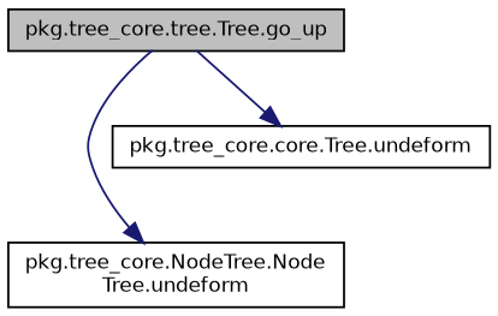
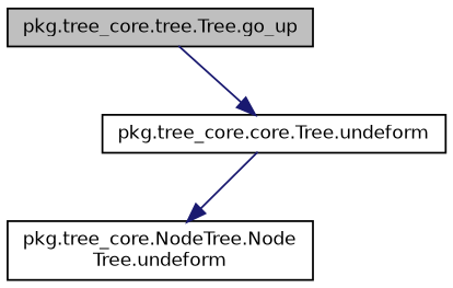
  digraph {
    rankdir=TB
    node [color=black fillcolor=white fontname=Helvetica fontsize=10 shape=record style=filled]
    edge [color=midnightblue fontname=Helvetica fontsize=10 labelfontname=Helvetica labelfontsize=10 style=solid]
    n1 [fillcolor=grey75 fontcolor=black height=0.2 label="pkg.tree_core.tree.Tree.go_up" width=0.4]
    n2 [height=0.2 label="pkg.tree_core.NodeTree.Node\lTree.undeform" width=0.4]
    n3 [height=0.2 label="pkg.tree_core.core.Tree.undeform" width=0.4]
-   n1 -> n2
+   n3 -> n2
    n1 -> n3
  }
